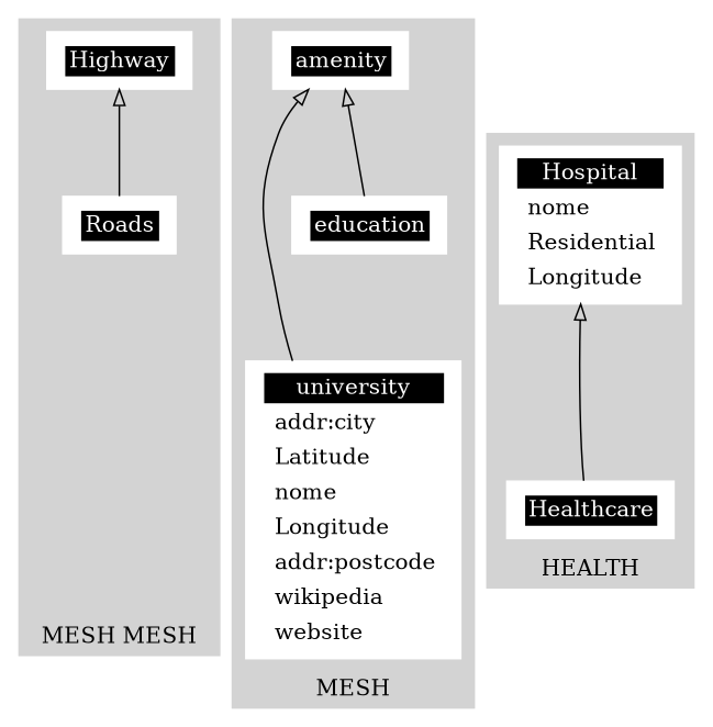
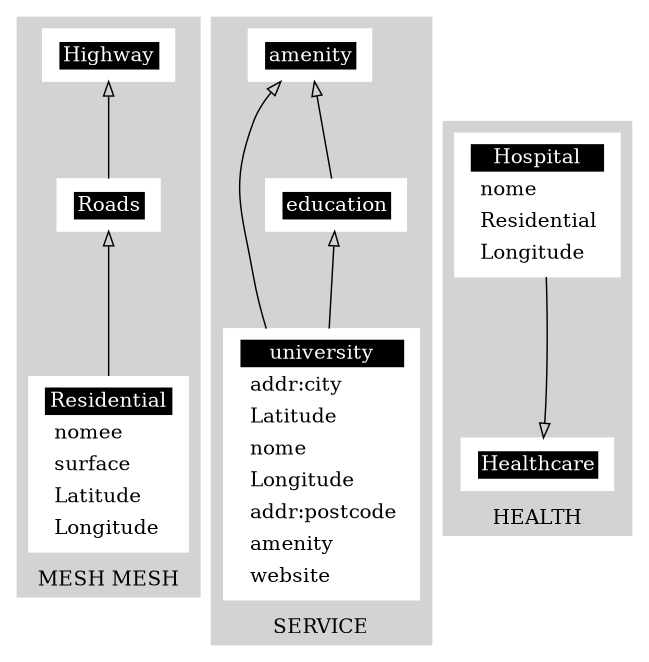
  digraph {
    rankdir=BT
    node [color=white shape=box style=filled]
    edge [arrowhead=onormal]
    n1 [label=<             <TABLE BORDER="0" CELLBORDER="0" CELLSPACING="3">               <TR>                 <TD bgcolor="black" align="center" colspan="2"><font color="white">Highway</font></TD>               </TR>             </TABLE>>]
    n2 [label=<         <TABLE BORDER="0" CELLBORDER="0" CELLSPACING="3">           <TR>             <TD bgcolor="black" align="center" colspan="2"><font color="white">Roads</font></TD>           </TR>         </TABLE>>]
+   n3 [label=<             <TABLE BORDER="0" CELLBORDER="0" CELLSPACING="3">               <TR>                 <TD bgcolor="black" align="center" colspan="2"><font color="white">Residential</font></TD>               </TR>               <TR>                 <TD align="left"> nomee</TD>               </TR>               <TR>                 <TD align="left"> surface</TD>               </TR>               <TR>                   <TD align="left"> Latitude</TD>               </TR>               <TR>                   <TD align="left"> Longitude</TD>               </TR>             </TABLE>>]
    n4 [label=<             <TABLE BORDER="0" CELLBORDER="0" CELLSPACING="3">               <TR>                 <TD bgcolor="black" align="center" colspan="2"><font color="white">amenity</font></TD>               </TR>             </TABLE>>]
    n5 [label=<             <TABLE BORDER="0" CELLBORDER="0" CELLSPACING="3">               <TR>                 <TD bgcolor="black" align="center" colspan="2"><font color="white">education</font></TD>               </TR>             </TABLE>>]
-   n6 [label=<             <TABLE BORDER="0" CELLBORDER="0" CELLSPACING="3">               <TR>                 <TD bgcolor="black" align="center" colspan="2"><font color="white">university</font></TD>               </TR>               <TR>                 <TD align="left"> addr:city</TD>               </TR>               <TR>                   <TD align="left"> Latitude</TD>               </TR>               <TR>                 <TD align="left"> nome</TD>               </TR>               <TR>                   <TD align="left"> Longitude</TD>               </TR>                <TR>                 <TD align="left"> addr:postcode</TD>               </TR>               <TR>                   <TD align="left"> wikipedia</TD>               </TR>               <TR>                   <TD align="left"> website</TD>               </TR>             </TABLE>>]
+   n6 [label=<             <TABLE BORDER="0" CELLBORDER="0" CELLSPACING="3">               <TR>                 <TD bgcolor="black" align="center" colspan="2"><font color="white">university</font></TD>               </TR>               <TR>                 <TD align="left"> addr:city</TD>               </TR>               <TR>                   <TD align="left"> Latitude</TD>               </TR>               <TR>                 <TD align="left"> nome</TD>               </TR>               <TR>                   <TD align="left"> Longitude</TD>               </TR>                <TR>                 <TD align="left"> addr:postcode</TD>               </TR>               <TR>                   <TD align="left"> amenity</TD>               </TR>               <TR>                   <TD align="left"> website</TD>               </TR>             </TABLE>>]
    n7 [label=<             <TABLE BORDER="0" CELLBORDER="0" CELLSPACING="3">               <TR>                 <TD bgcolor="black" align="center" colspan="2"><font color="white">Healthcare</font></TD>               </TR>             </TABLE>>]
    n8 [label=<             <TABLE BORDER="0" CELLBORDER="0" CELLSPACING="3">               <TR>                 <TD bgcolor="black" align="center" colspan="2"><font color="white">Hospital</font></TD>               </TR>               <TR>                 <TD align="left"> nome</TD>               </TR>                <TR>                   <TD align="left"> Residential</TD>               </TR>               <TR>                   <TD align="left"> Longitude</TD>               </TR>             </TABLE>>]
    subgraph cluster_1 {
      color=lightgrey
      label="MESH MESH"
      style=filled
      n1
      n2
+     n3
    }
    subgraph cluster_2 {
      color=lightgrey
-     label=MESH
+     label=SERVICE
      style=filled
      n4
      n5
      n6
    }
    subgraph cluster_3 {
      color=lightgrey
      label=HEALTH
      style=filled
      n7
      n8
    }
    n2 -> n1
+   n3 -> n2
    n5 -> n4
    n6 -> n4
-   n7 -> n8
+   n6 -> n5
+   n8 -> n7
  }
